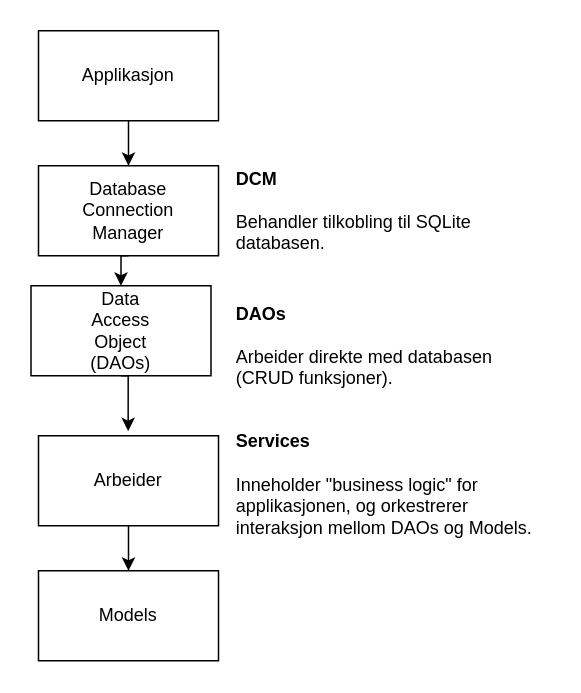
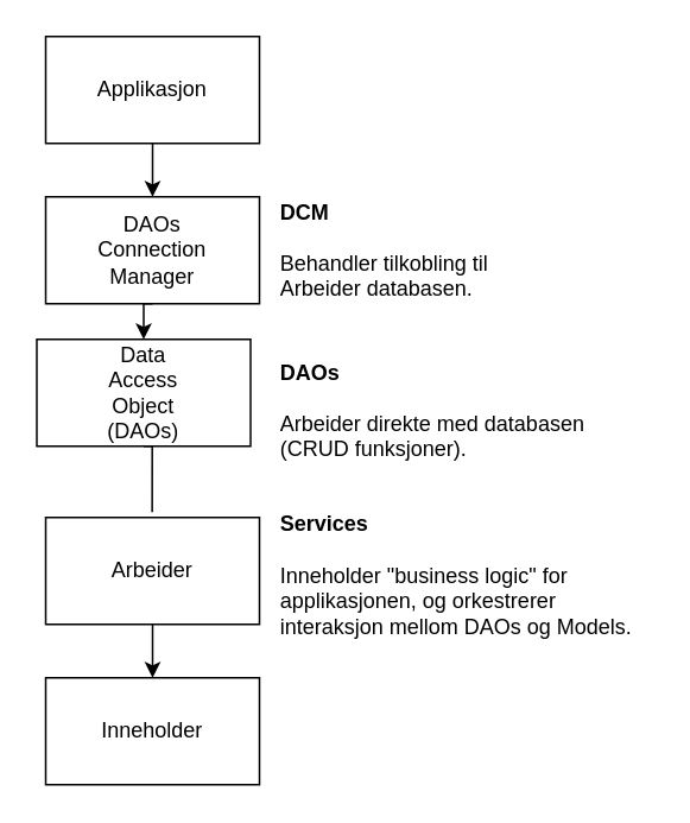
  <mxCell id="0" />
  <mxCell id="1" parent="0" />
  <mxCell id="2" style="edgeStyle=orthogonalEdgeStyle;rounded=0;orthogonalLoop=1;jettySize=auto;html=1;exitX=0.5;exitY=1;exitDx=0;exitDy=0;entryX=0.5;entryY=0;entryDx=0;entryDy=0;" parent="1" source="3" target="5" edge="1"><mxGeometry relative="1" as="geometry" /></mxCell>
  <mxCell id="3" value="Applikasjon" style="rounded=0;whiteSpace=wrap;html=1;" parent="1" vertex="1"><mxGeometry x="25" y="20" width="120" height="60" as="geometry" /></mxCell>
  <mxCell id="4" style="edgeStyle=orthogonalEdgeStyle;rounded=0;orthogonalLoop=1;jettySize=auto;html=1;exitX=0.5;exitY=1;exitDx=0;exitDy=0;entryX=0.5;entryY=0;entryDx=0;entryDy=0;" parent="1" source="5" target="6" edge="1"><mxGeometry relative="1" as="geometry" /></mxCell>
- <mxCell id="5" value="&lt;div&gt;Database&lt;/div&gt;&lt;div&gt;Connection&lt;/div&gt;&lt;div&gt;Manager&lt;br&gt;&lt;/div&gt;" style="rounded=0;whiteSpace=wrap;html=1;" parent="1" vertex="1"><mxGeometry x="25" y="110" width="120" height="60" as="geometry" /></mxCell>
+ <mxCell id="5" value="&lt;div&gt;DAOs&lt;/div&gt;&lt;div&gt;Connection&lt;/div&gt;&lt;div&gt;Manager&lt;br&gt;&lt;/div&gt;" style="rounded=0;whiteSpace=wrap;html=1;" parent="1" vertex="1"><mxGeometry x="25" y="110" width="120" height="60" as="geometry" /></mxCell>
  <mxCell id="6" value="&lt;div&gt;Data&lt;/div&gt;&lt;div&gt;Access&lt;/div&gt;&lt;div&gt;Object&lt;/div&gt;&lt;div&gt;(DAOs)&lt;br&gt;&lt;/div&gt;" style="rounded=0;whiteSpace=wrap;html=1;" parent="1" vertex="1"><mxGeometry x="20" y="190" width="120" height="60" as="geometry" /></mxCell>
  <mxCell id="7" style="edgeStyle=orthogonalEdgeStyle;rounded=0;orthogonalLoop=1;jettySize=auto;html=1;exitX=0.5;exitY=1;exitDx=0;exitDy=0;entryX=0.5;entryY=0;entryDx=0;entryDy=0;" parent="1" source="8" target="9" edge="1"><mxGeometry relative="1" as="geometry" /></mxCell>
  <mxCell id="8" value="Arbeider" style="rounded=0;whiteSpace=wrap;html=1;" parent="1" vertex="1"><mxGeometry x="25" y="290" width="120" height="60" as="geometry" /></mxCell>
- <mxCell id="9" value="Models" style="rounded=0;whiteSpace=wrap;html=1;" parent="1" vertex="1"><mxGeometry x="25" y="380" width="120" height="60" as="geometry" /></mxCell>
+ <mxCell id="9" value="Inneholder" style="rounded=0;whiteSpace=wrap;html=1;" parent="1" vertex="1"><mxGeometry x="25" y="380" width="120" height="60" as="geometry" /></mxCell>
  <mxCell id="10" value="&lt;div&gt;&lt;b&gt;Services&lt;/b&gt;&lt;/div&gt;&lt;div&gt;&lt;br&gt;&lt;/div&gt;&lt;div&gt;Inneholder &quot;business logic&quot; for applikasjonen, og orkestrerer interaksjon mellom DAOs og Models.&lt;br&gt;&lt;/div&gt;" style="text;html=1;whiteSpace=wrap;overflow=hidden;rounded=0;" parent="1" vertex="1"><mxGeometry x="155" y="280" width="210" height="80" as="geometry" /></mxCell>
  <mxCell id="11" value="&lt;div&gt;&lt;b&gt;DAOs&lt;/b&gt;&lt;/div&gt;&lt;div&gt;&lt;br&gt;&lt;/div&gt;&lt;div&gt;Arbeider direkte med databasen (CRUD funksjoner).&lt;br&gt;&lt;/div&gt;" style="text;html=1;whiteSpace=wrap;overflow=hidden;rounded=0;" parent="1" vertex="1"><mxGeometry x="155" y="195" width="180" height="70" as="geometry" /></mxCell>
- <mxCell id="12" value="&lt;div&gt;&lt;b&gt;DCM&lt;/b&gt;&lt;/div&gt;&lt;div&gt;&lt;br&gt;&lt;/div&gt;&lt;div&gt;Behandler tilkobling til SQLite databasen.&lt;br&gt;&lt;/div&gt;" style="text;html=1;whiteSpace=wrap;overflow=hidden;rounded=0;" parent="1" vertex="1"><mxGeometry x="155" y="105" width="160" height="70" as="geometry" /></mxCell>
- <mxCell id="13" style="edgeStyle=orthogonalEdgeStyle;rounded=0;orthogonalLoop=1;jettySize=auto;html=1;exitX=0.5;exitY=1;exitDx=0;exitDy=0;entryX=0.498;entryY=-0.051;entryDx=0;entryDy=0;entryPerimeter=0;" parent="1" source="6" target="8" edge="1"><mxGeometry relative="1" as="geometry" /></mxCell>
+ <mxCell id="12" value="&lt;div&gt;&lt;b&gt;DCM&lt;/b&gt;&lt;/div&gt;&lt;div&gt;&lt;br&gt;&lt;/div&gt;&lt;div&gt;Behandler tilkobling til Arbeider databasen.&lt;br&gt;&lt;/div&gt;" style="text;html=1;whiteSpace=wrap;overflow=hidden;rounded=0;" parent="1" vertex="1"><mxGeometry x="155" y="105" width="160" height="70" as="geometry" /></mxCell>
+ <mxCell id="13" style="edgeStyle=orthogonalEdgeStyle;rounded=0;orthogonalLoop=1;jettySize=auto;html=1;exitX=0.5;exitY=1;exitDx=0;exitDy=0;entryX=0.498;entryY=-0.051;entryDx=0;entryDy=0;entryPerimeter=0;endArrow=none;" parent="1" source="6" target="8" edge="1"><mxGeometry relative="1" as="geometry" /></mxCell>
